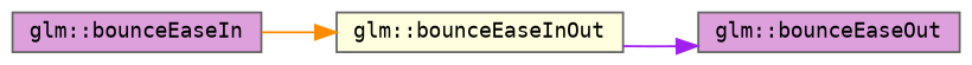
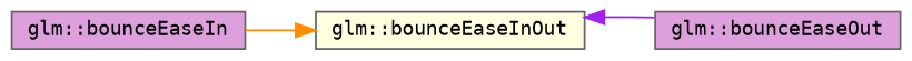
  digraph {
    rankdir=RL
    node [color=grey40 fillcolor=plum fontname=Terminal fontsize=10 shape=box style=filled]
    edge [dir=back fontname=Terminal fontsize=10 labelfontname=Helvetica labelfontsize=10 style=solid]
    n1 [color=gray40 fontcolor=black height=0.2 label="glm::bounceEaseOut" width=0.4]
    n2 [fillcolor=lightyellow height=0.2 label="glm::bounceEaseInOut" width=0.4]
    n3 [height=0.2 label="glm::bounceEaseIn" width=0.4]
-   n1 -> n2 [color=purple]
+   n2 -> n1 [color=purple]
    n2 -> n3 [color=darkorange]
  }
